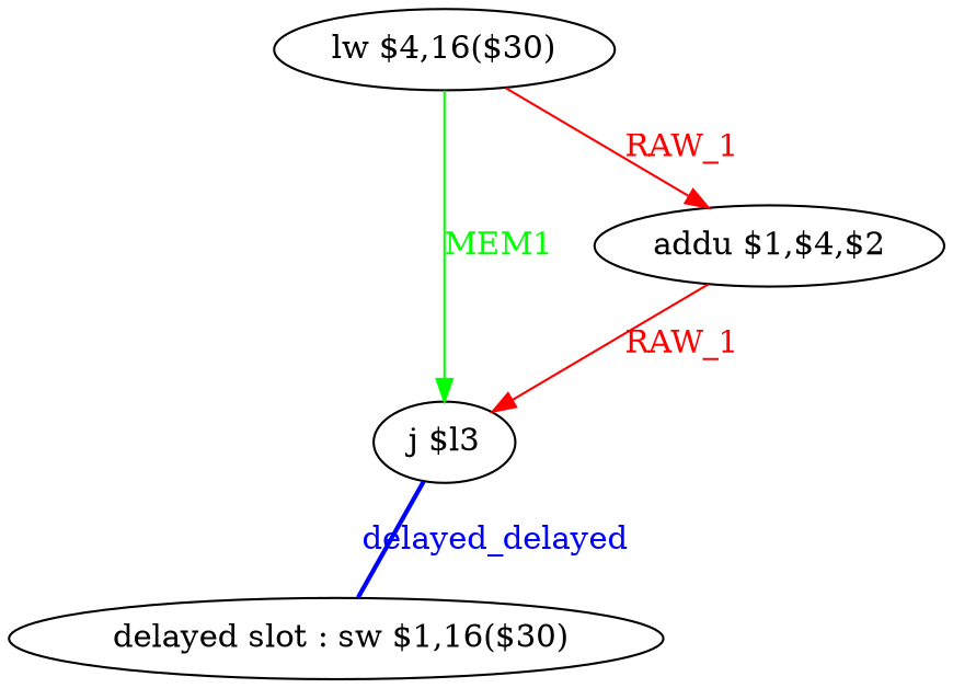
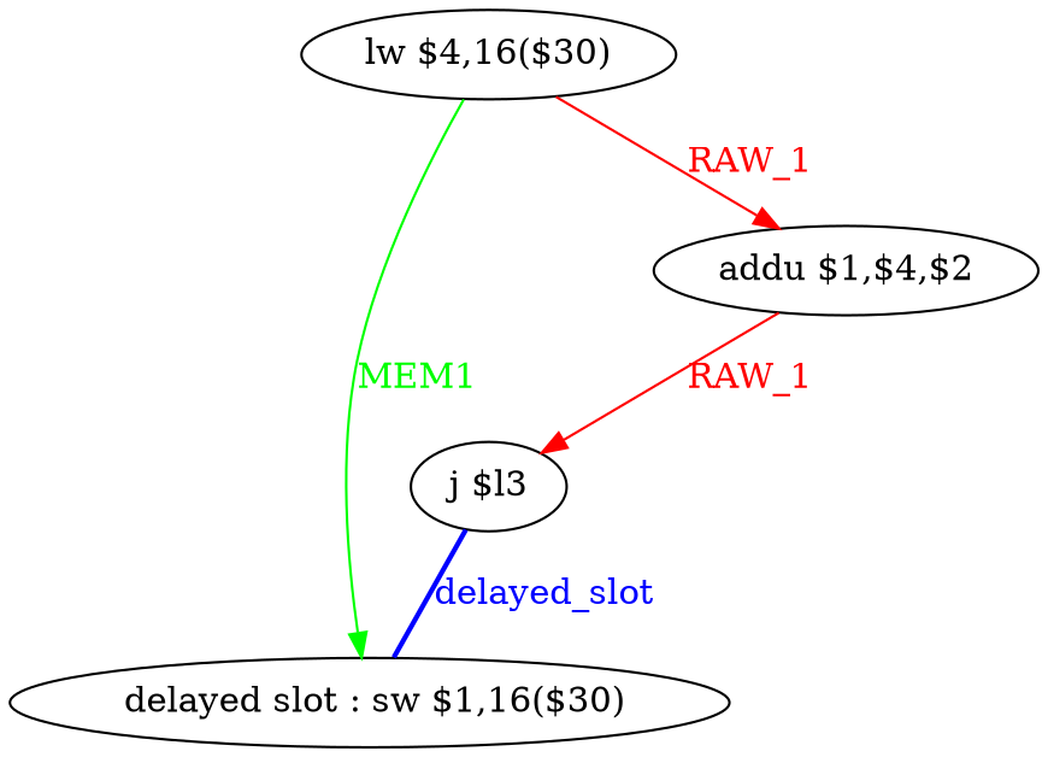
  digraph {
    node [shape=ellipse]
    edge [color=red fontcolor=red]
    n1 [label=" delayed slot : sw $1,16($30)"]
    n2 [label="j $l3"]
    n3 [label="lw $4,16($30)"]
    n4 [label="addu $1,$4,$2"]
-   n2 -> n1 [color=blue dir=none fontcolor=blue label=delayed_delayed style=bold]
-   n3 -> n2 [color=green fontcolor=green label=MEM1]
+   n2 -> n1 [color=blue dir=none fontcolor=blue label=delayed_slot style=bold]
+   n3 -> n1 [color=green fontcolor=green label=MEM1]
    n3 -> n4 [label=RAW_1]
    n4 -> n2 [label=RAW_1]
  }
